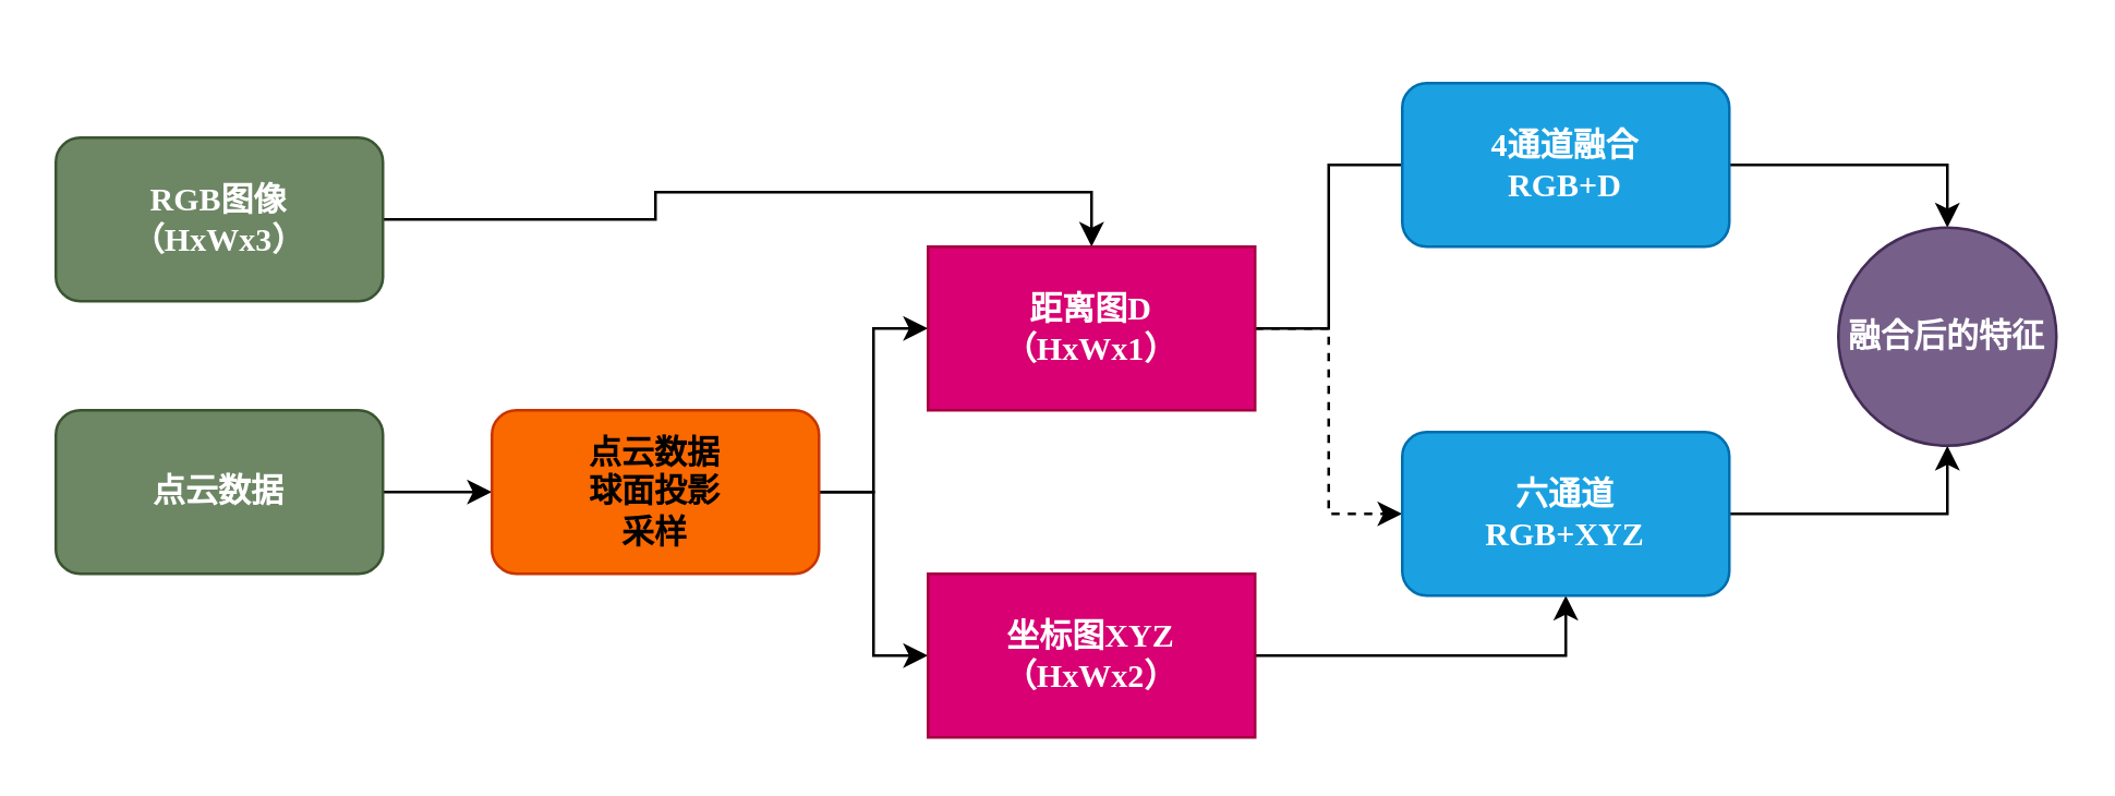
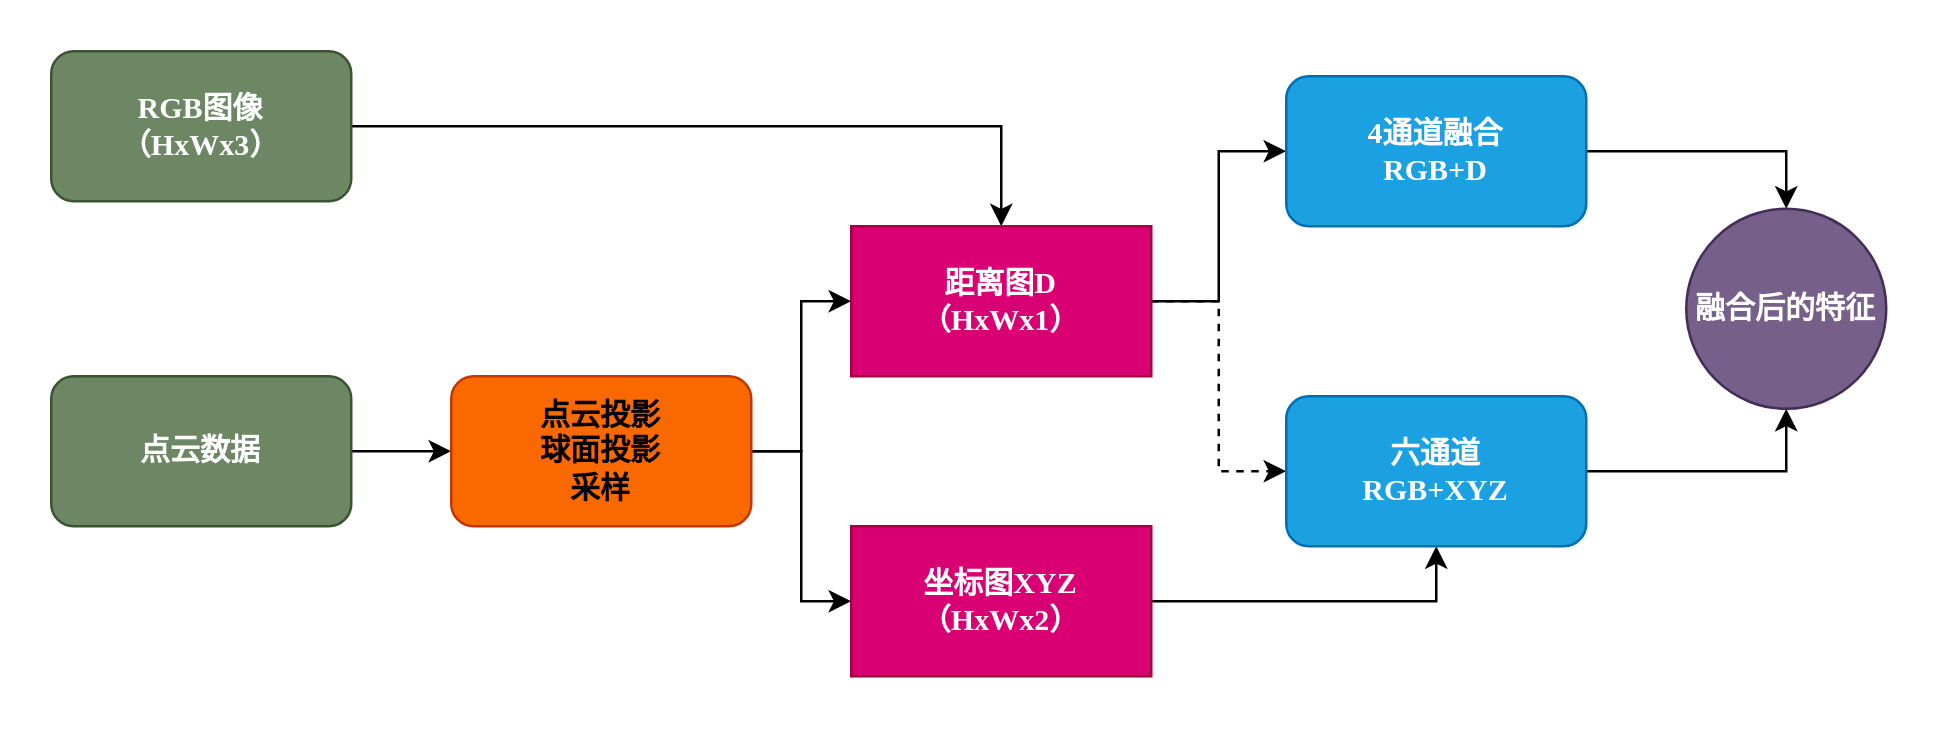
  <mxCell id="0" />
  <mxCell id="1" parent="0" />
  <mxCell id="2" style="edgeStyle=orthogonalEdgeStyle;rounded=0;orthogonalLoop=1;jettySize=auto;html=1;entryX=0.5;entryY=0;entryDx=0;entryDy=0;strokeColor=light-dark(#000000,#000000);" edge="1" parent="1" source="3" target="11"><mxGeometry relative="1" as="geometry" /></mxCell>
- <mxCell id="3" value="&lt;font face=&quot;Georgia&quot;&gt;&lt;b&gt;RGB图像&lt;/b&gt;&lt;/font&gt;&lt;div&gt;&lt;font face=&quot;Georgia&quot;&gt;&lt;b&gt;（HxWx3）&lt;/b&gt;&lt;/font&gt;&lt;/div&gt;" style="rounded=1;whiteSpace=wrap;html=1;fillColor=#6d8764;fontColor=#ffffff;strokeColor=#3A5431;" vertex="1" parent="1"><mxGeometry x="20" y="50" width="120" height="60" as="geometry" /></mxCell>
+ <mxCell id="3" value="&lt;font face=&quot;Georgia&quot;&gt;&lt;b&gt;RGB图像&lt;/b&gt;&lt;/font&gt;&lt;div&gt;&lt;font face=&quot;Georgia&quot;&gt;&lt;b&gt;（HxWx3）&lt;/b&gt;&lt;/font&gt;&lt;/div&gt;" style="rounded=1;whiteSpace=wrap;html=1;fillColor=#6d8764;fontColor=#ffffff;strokeColor=#3A5431;" vertex="1" parent="1"><mxGeometry x="20" y="20" width="120" height="60" as="geometry" /></mxCell>
  <mxCell id="4" style="edgeStyle=orthogonalEdgeStyle;rounded=0;orthogonalLoop=1;jettySize=auto;html=1;exitX=1;exitY=0.5;exitDx=0;exitDy=0;entryX=0;entryY=0.5;entryDx=0;entryDy=0;" edge="1" parent="1" source="5" target="8"><mxGeometry relative="1" as="geometry" /></mxCell>
  <mxCell id="5" value="&lt;font face=&quot;Georgia&quot;&gt;&lt;b&gt;点云数据&lt;/b&gt;&lt;/font&gt;" style="rounded=1;whiteSpace=wrap;html=1;fillColor=#6d8764;fontColor=#ffffff;strokeColor=#3A5431;" vertex="1" parent="1"><mxGeometry x="20" y="150" width="120" height="60" as="geometry" /></mxCell>
  <mxCell id="6" style="edgeStyle=orthogonalEdgeStyle;rounded=0;orthogonalLoop=1;jettySize=auto;html=1;exitX=1;exitY=0.5;exitDx=0;exitDy=0;entryX=0;entryY=0.5;entryDx=0;entryDy=0;" edge="1" parent="1" source="8" target="11"><mxGeometry relative="1" as="geometry" /></mxCell>
  <mxCell id="7" style="edgeStyle=orthogonalEdgeStyle;rounded=0;orthogonalLoop=1;jettySize=auto;html=1;exitX=1;exitY=0.5;exitDx=0;exitDy=0;entryX=0;entryY=0.5;entryDx=0;entryDy=0;" edge="1" parent="1" source="8" target="13"><mxGeometry relative="1" as="geometry" /></mxCell>
- <mxCell id="8" value="&lt;b&gt;&lt;font face=&quot;Georgia&quot;&gt;点云数据&lt;/font&gt;&lt;/b&gt;&lt;div&gt;&lt;b&gt;&lt;font face=&quot;Georgia&quot;&gt;球面投影&lt;/font&gt;&lt;/b&gt;&lt;/div&gt;&lt;div&gt;&lt;b&gt;&lt;font face=&quot;Georgia&quot;&gt;采样&lt;/font&gt;&lt;/b&gt;&lt;/div&gt;" style="rounded=1;whiteSpace=wrap;html=1;fillColor=#fa6800;fontColor=#000000;strokeColor=#C73500;" vertex="1" parent="1"><mxGeometry x="180" y="150" width="120" height="60" as="geometry" /></mxCell>
- <mxCell id="9" style="edgeStyle=orthogonalEdgeStyle;rounded=0;orthogonalLoop=1;jettySize=auto;html=1;exitX=1;exitY=0.5;exitDx=0;exitDy=0;entryX=0;entryY=0.5;entryDx=0;entryDy=0;endArrow=none;" edge="1" parent="1" source="11" target="17"><mxGeometry relative="1" as="geometry" /></mxCell>
+ <mxCell id="8" value="&lt;b&gt;&lt;font face=&quot;Georgia&quot;&gt;点云投影&lt;/font&gt;&lt;/b&gt;&lt;div&gt;&lt;b&gt;&lt;font face=&quot;Georgia&quot;&gt;球面投影&lt;/font&gt;&lt;/b&gt;&lt;/div&gt;&lt;div&gt;&lt;b&gt;&lt;font face=&quot;Georgia&quot;&gt;采样&lt;/font&gt;&lt;/b&gt;&lt;/div&gt;" style="rounded=1;whiteSpace=wrap;html=1;fillColor=#fa6800;fontColor=#000000;strokeColor=#C73500;" vertex="1" parent="1"><mxGeometry x="180" y="150" width="120" height="60" as="geometry" /></mxCell>
+ <mxCell id="9" style="edgeStyle=orthogonalEdgeStyle;rounded=0;orthogonalLoop=1;jettySize=auto;html=1;exitX=1;exitY=0.5;exitDx=0;exitDy=0;entryX=0;entryY=0.5;entryDx=0;entryDy=0;" edge="1" parent="1" source="11" target="17"><mxGeometry relative="1" as="geometry" /></mxCell>
  <mxCell id="10" style="edgeStyle=orthogonalEdgeStyle;rounded=0;orthogonalLoop=1;jettySize=auto;html=1;exitX=1;exitY=0.5;exitDx=0;exitDy=0;entryX=0;entryY=0.5;entryDx=0;entryDy=0;dashed=1;" edge="1" parent="1" source="11" target="15"><mxGeometry relative="1" as="geometry" /></mxCell>
  <mxCell id="11" value="&lt;font face=&quot;Georgia&quot;&gt;&lt;b&gt;距离图D&lt;/b&gt;&lt;/font&gt;&lt;div&gt;&lt;font face=&quot;Georgia&quot;&gt;&lt;b&gt;（HxWx1）&lt;/b&gt;&lt;/font&gt;&lt;/div&gt;" style="rounded=0;whiteSpace=wrap;html=1;fillColor=#d80073;fontColor=#ffffff;strokeColor=#A50040;" vertex="1" parent="1"><mxGeometry x="340" y="90" width="120" height="60" as="geometry" /></mxCell>
  <mxCell id="12" style="edgeStyle=orthogonalEdgeStyle;rounded=0;orthogonalLoop=1;jettySize=auto;html=1;exitX=1;exitY=0.5;exitDx=0;exitDy=0;entryX=0.5;entryY=1;entryDx=0;entryDy=0;" edge="1" parent="1" source="13" target="15"><mxGeometry relative="1" as="geometry" /></mxCell>
  <mxCell id="13" value="&lt;font face=&quot;Georgia&quot;&gt;&lt;b&gt;坐标图XYZ&lt;/b&gt;&lt;/font&gt;&lt;div&gt;&lt;font face=&quot;Georgia&quot;&gt;&lt;b&gt;（HxWx2）&lt;/b&gt;&lt;/font&gt;&lt;/div&gt;" style="rounded=0;whiteSpace=wrap;html=1;fillColor=#d80073;fontColor=#ffffff;strokeColor=#A50040;" vertex="1" parent="1"><mxGeometry x="340" y="210" width="120" height="60" as="geometry" /></mxCell>
  <mxCell id="14" style="edgeStyle=orthogonalEdgeStyle;rounded=0;orthogonalLoop=1;jettySize=auto;html=1;exitX=1;exitY=0.5;exitDx=0;exitDy=0;entryX=0.5;entryY=1;entryDx=0;entryDy=0;" edge="1" parent="1" source="15" target="18"><mxGeometry relative="1" as="geometry" /></mxCell>
  <mxCell id="15" value="&lt;font face=&quot;Georgia&quot;&gt;&lt;b&gt;六通道&lt;/b&gt;&lt;/font&gt;&lt;div&gt;&lt;font face=&quot;Georgia&quot;&gt;&lt;b&gt;RGB+XYZ&lt;/b&gt;&lt;/font&gt;&lt;/div&gt;" style="rounded=1;whiteSpace=wrap;html=1;fillColor=#1ba1e2;fontColor=#ffffff;strokeColor=#006EAF;" vertex="1" parent="1"><mxGeometry x="514" y="158" width="120" height="60" as="geometry" /></mxCell>
  <mxCell id="16" style="edgeStyle=orthogonalEdgeStyle;rounded=0;orthogonalLoop=1;jettySize=auto;html=1;exitX=1;exitY=0.5;exitDx=0;exitDy=0;entryX=0.5;entryY=0;entryDx=0;entryDy=0;" edge="1" parent="1" source="17" target="18"><mxGeometry relative="1" as="geometry" /></mxCell>
  <mxCell id="17" value="&lt;font face=&quot;Georgia&quot;&gt;&lt;b&gt;4通道融合&lt;/b&gt;&lt;/font&gt;&lt;div&gt;&lt;font face=&quot;Georgia&quot;&gt;&lt;b&gt;RGB+D&lt;/b&gt;&lt;/font&gt;&lt;/div&gt;" style="rounded=1;whiteSpace=wrap;html=1;fillColor=#1ba1e2;fontColor=#ffffff;strokeColor=#006EAF;" vertex="1" parent="1"><mxGeometry x="514" y="30" width="120" height="60" as="geometry" /></mxCell>
  <mxCell id="18" value="&lt;b style=&quot;&quot;&gt;&lt;font face=&quot;Georgia&quot;&gt;融合后的特征&lt;/font&gt;&lt;/b&gt;" style="ellipse;whiteSpace=wrap;html=1;aspect=fixed;fillColor=#76608a;fontColor=#ffffff;strokeColor=#432D57;" vertex="1" parent="1"><mxGeometry x="674" y="83" width="80" height="80" as="geometry" /></mxCell>
